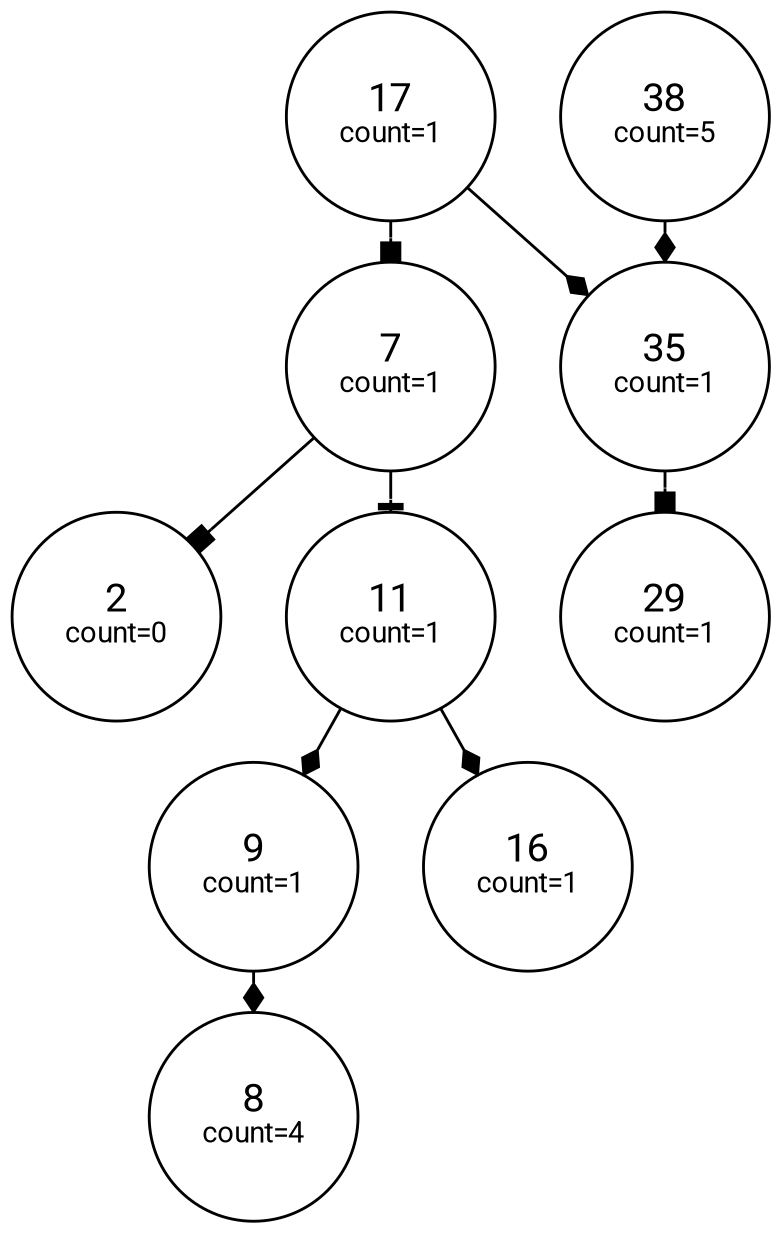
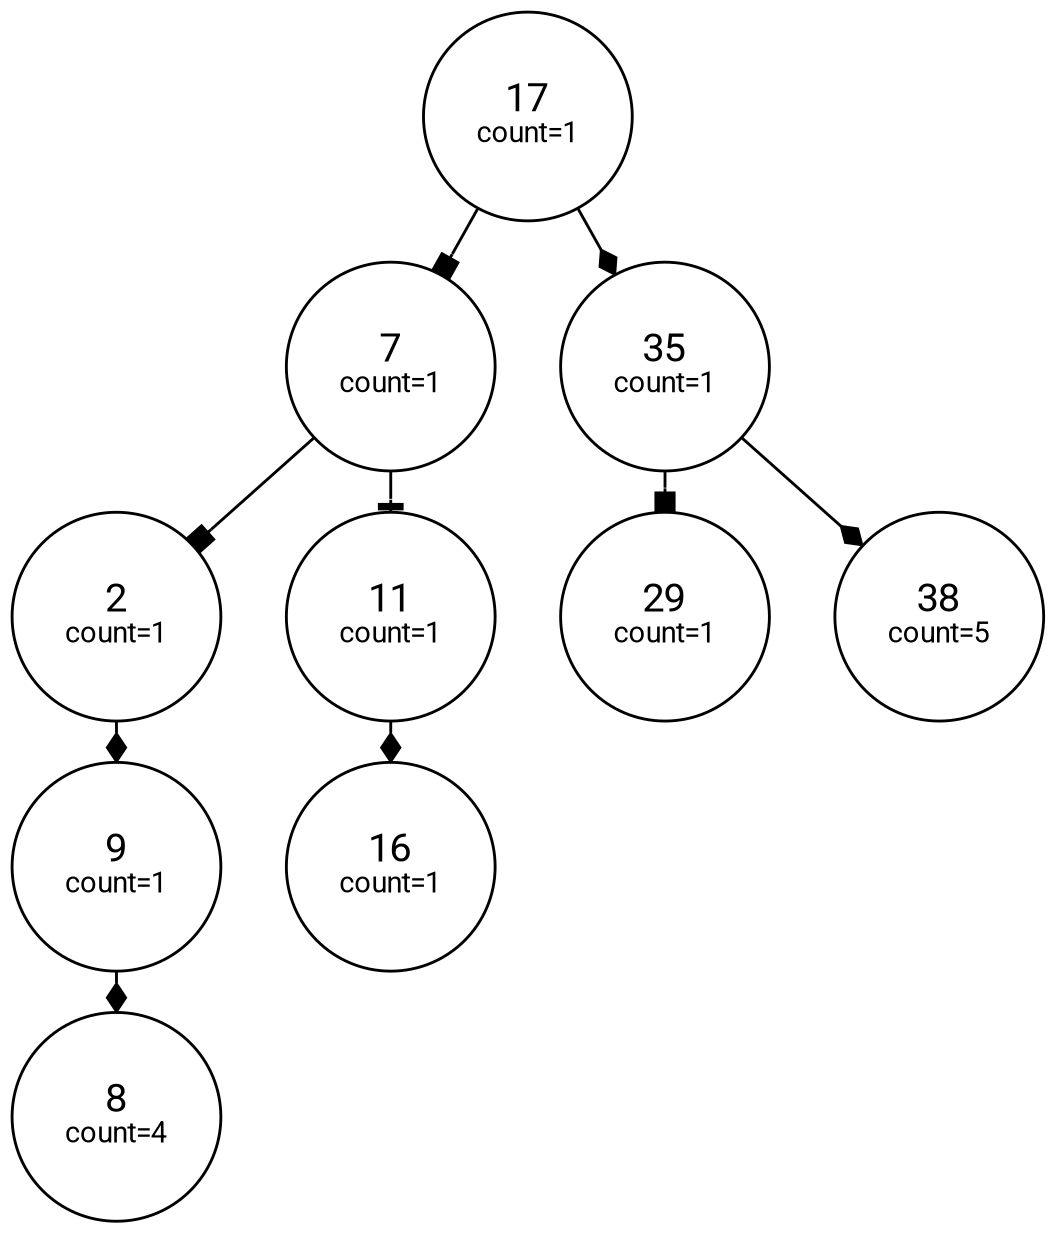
  digraph {
    fontname=Roboto
    nodesep=0.3
    ranksep=0.2
    node [fontname=Roboto shape=circle]
    edge [arrowhead=diamond arrowsize=0.8 fontname=Roboto side=left]
    n1 [label=<17<BR/><FONT POINT-SIZE="10">count=1</FONT>>]
    n2 [label=<7<BR/><FONT POINT-SIZE="10">count=1</FONT>>]
    n3 [label=<35<BR/><FONT POINT-SIZE="10">count=1</FONT>>]
-   n4 [label=<2<BR/><FONT POINT-SIZE="10">count=0</FONT>>]
+   n4 [label=<2<BR/><FONT POINT-SIZE="10">count=1</FONT>>]
    n5 [label=<11<BR/><FONT POINT-SIZE="10">count=1</FONT>>]
    n6 [label=<29<BR/><FONT POINT-SIZE="10">count=1</FONT>>]
    n7 [label=<38<BR/><FONT POINT-SIZE="10">count=5</FONT>>]
    n8 [label=<9<BR/><FONT POINT-SIZE="10">count=1</FONT>>]
    n9 [label=<16<BR/><FONT POINT-SIZE="10">count=1</FONT>>]
    n10 [label=<8<BR/><FONT POINT-SIZE="10">count=4</FONT>>]
    n1 -> n2 [arrowhead=box]
    n1 -> n3 [side=right]
    n2 -> n4 [arrowhead=box]
    n2 -> n5 [arrowhead=tee side=right]
    n3 -> n6 [arrowhead=box]
-   n7 -> n3 [side=right]
-   n5 -> n8
+   n3 -> n7 [side=right]
+   n4 -> n8
    n5 -> n9 [side=right]
    n8 -> n10
  }
